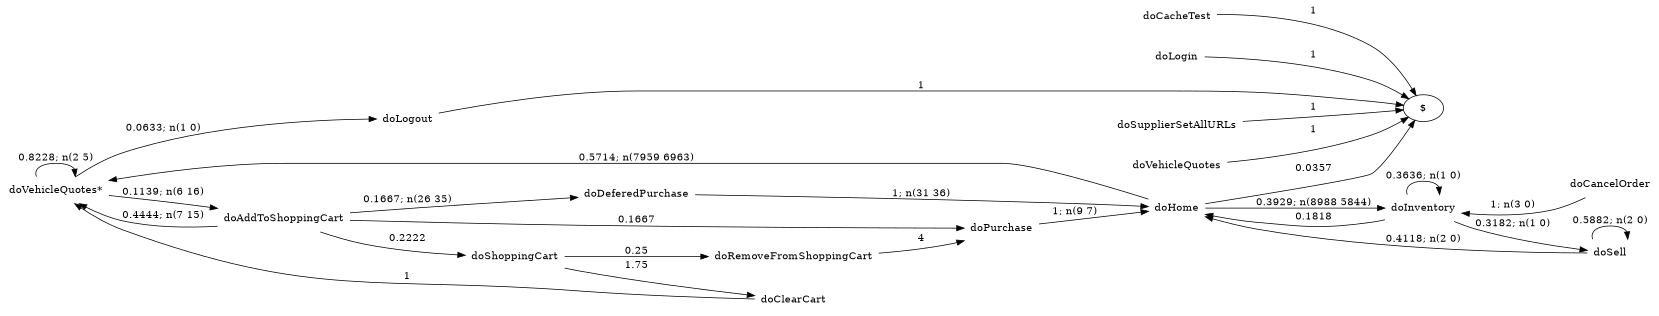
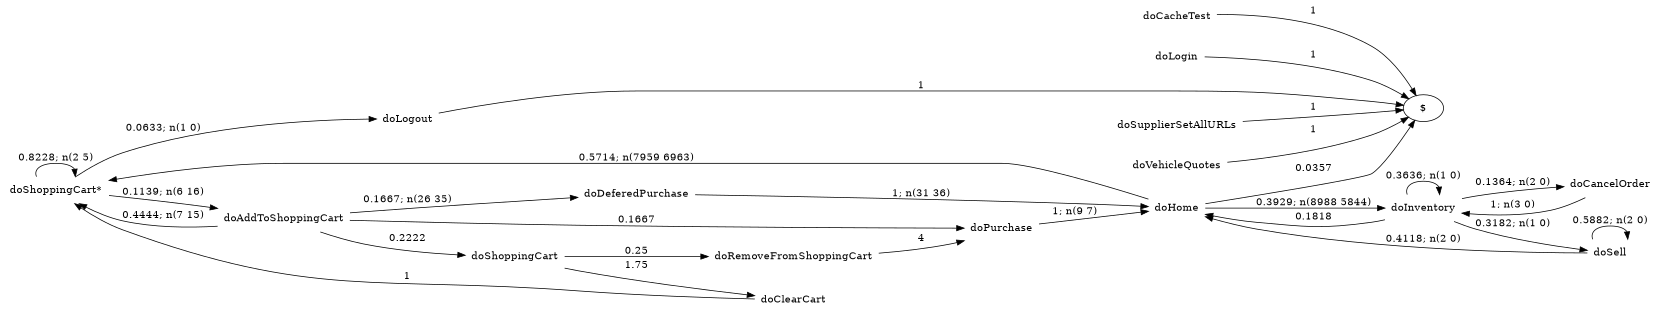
  digraph {
    rankdir=LR
    node [shape=none]
    edge [style=solid]
-   n1 [label="doVehicleQuotes*"]
+   n1 [label="doShoppingCart*"]
    n2 [label=doAddToShoppingCart]
    n3 [label=doLogout]
    n4 [label=doDeferedPurchase]
    n5 [label=doShoppingCart]
    n6 [label=doPurchase]
    n7 [label=doHome]
    "$" [shape=""]
    n9 [label=doInventory]
    n10 [label=doSupplierSetAllURLs]
    n11 [label=doVehicleQuotes]
    n12 [label=doCacheTest]
    n13 [label=doLogin]
    n14 [label=doClearCart]
    n15 [label=doRemoveFromShoppingCart]
    n16 [label=doSell]
    n17 [label=doCancelOrder]
    n1 -> n1 [label="0.8228; n(2 5)"]
    n1 -> n2 [label="0.1139; n(6 16)"]
    n1 -> n3 [label="0.0633; n(1 0)"]
    n2 -> n1 [label="0.4444; n(7 15)"]
    n2 -> n4 [label="0.1667; n(26 35)"]
    n2 -> n5 [label=0.2222]
    n2 -> n6 [label=0.1667]
    n3 -> "$" [label=1]
    n4 -> n7 [label="1; n(31 36)"]
    n5 -> n14 [label=1.75]
    n5 -> n15 [label=0.25]
    n6 -> n7 [label="1; n(9 7)"]
    n7 -> n1 [label="0.5714; n(7959 6963)"]
    n7 -> "$" [label=0.0357]
    n7 -> n9 [label="0.3929; n(8988 5844)"]
    n9 -> n7 [label=0.1818]
    n9 -> n9 [label="0.3636; n(1 0)"]
    n9 -> n16 [label="0.3182; n(1 0)"]
+   n9 -> n17 [label="0.1364; n(2 0)"]
    n10 -> "$" [label=1]
    n11 -> "$" [label=1]
    n12 -> "$" [label=1]
    n13 -> "$" [label=1]
    n14 -> n1 [label=1]
    n15 -> n6 [label=4]
    n16 -> n7 [label="0.4118; n(2 0)"]
    n16 -> n16 [label="0.5882; n(2 0)"]
    n17 -> n9 [label="1; n(3 0)"]
  }
